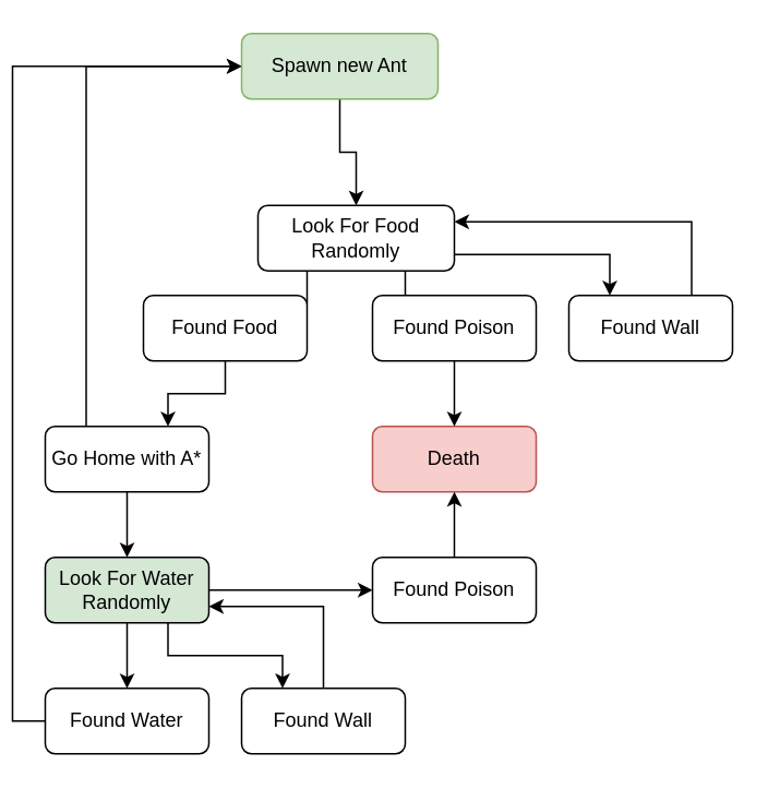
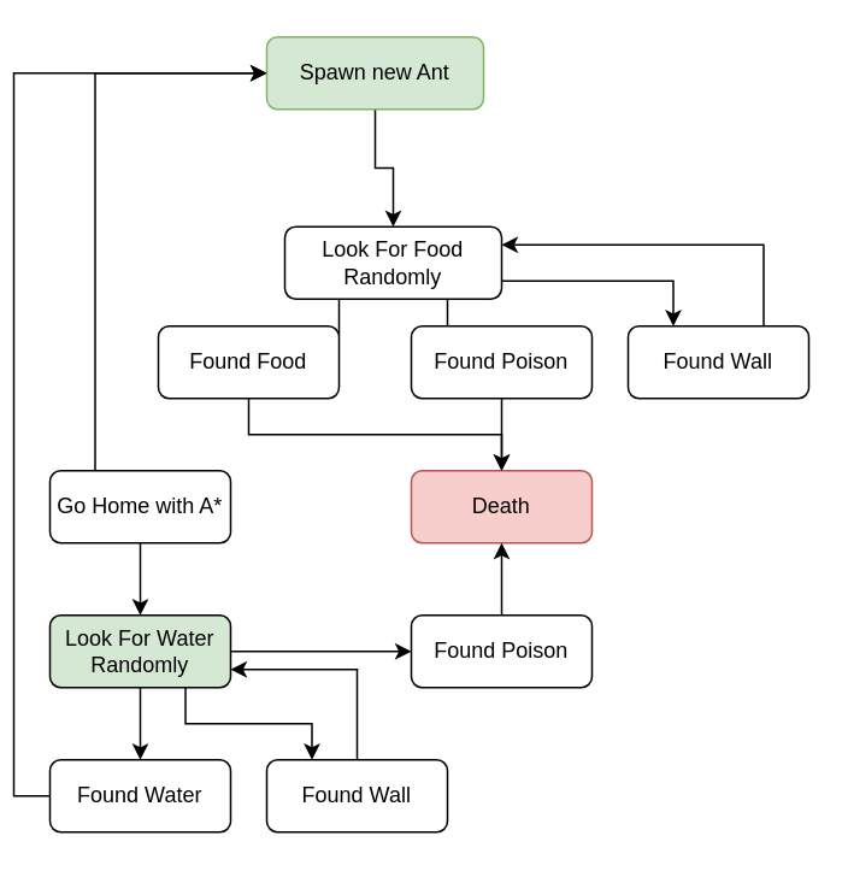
  <mxCell id="0" />
  <mxCell id="1" parent="0" />
  <mxCell id="2" style="edgeStyle=orthogonalEdgeStyle;rounded=0;orthogonalLoop=1;jettySize=auto;html=1;exitX=0.75;exitY=1;exitDx=0;exitDy=0;" edge="1" parent="1" source="5" target="19"><mxGeometry relative="1" as="geometry" /></mxCell>
  <mxCell id="3" style="edgeStyle=orthogonalEdgeStyle;rounded=0;orthogonalLoop=1;jettySize=auto;html=1;exitX=0.25;exitY=1;exitDx=0;exitDy=0;entryX=0.5;entryY=0;entryDx=0;entryDy=0;" edge="1" parent="1" source="5" target="17"><mxGeometry relative="1" as="geometry" /></mxCell>
  <mxCell id="4" style="edgeStyle=orthogonalEdgeStyle;rounded=0;orthogonalLoop=1;jettySize=auto;html=1;exitX=1;exitY=0.75;exitDx=0;exitDy=0;entryX=0.25;entryY=0;entryDx=0;entryDy=0;" edge="1" parent="1" source="5" target="23"><mxGeometry relative="1" as="geometry" /></mxCell>
  <mxCell id="5" value="Look For Food Randomly" style="rounded=1;whiteSpace=wrap;html=1;" vertex="1" parent="1"><mxGeometry x="150" y="125" width="120" height="40" as="geometry" /></mxCell>
  <mxCell id="6" style="edgeStyle=orthogonalEdgeStyle;rounded=0;orthogonalLoop=1;jettySize=auto;html=1;exitX=1;exitY=0.5;exitDx=0;exitDy=0;entryX=0;entryY=0.5;entryDx=0;entryDy=0;" edge="1" parent="1" source="9" target="21"><mxGeometry relative="1" as="geometry" /></mxCell>
  <mxCell id="7" style="edgeStyle=orthogonalEdgeStyle;rounded=0;orthogonalLoop=1;jettySize=auto;html=1;exitX=0.5;exitY=1;exitDx=0;exitDy=0;entryX=0.5;entryY=0;entryDx=0;entryDy=0;" edge="1" parent="1" source="9" target="25"><mxGeometry relative="1" as="geometry" /></mxCell>
  <mxCell id="8" style="edgeStyle=orthogonalEdgeStyle;rounded=0;orthogonalLoop=1;jettySize=auto;html=1;exitX=0.75;exitY=1;exitDx=0;exitDy=0;entryX=0.25;entryY=0;entryDx=0;entryDy=0;" edge="1" parent="1" source="9" target="27"><mxGeometry relative="1" as="geometry" /></mxCell>
  <mxCell id="9" value="Look For Water Randomly" style="rounded=1;whiteSpace=wrap;html=1;fillColor=#d5e8d4;" vertex="1" parent="1"><mxGeometry x="20" y="340" width="100" height="40" as="geometry" /></mxCell>
  <mxCell id="10" style="edgeStyle=orthogonalEdgeStyle;rounded=0;orthogonalLoop=1;jettySize=auto;html=1;exitX=0.25;exitY=0;exitDx=0;exitDy=0;entryX=0;entryY=0.5;entryDx=0;entryDy=0;" edge="1" parent="1" source="12" target="15"><mxGeometry relative="1" as="geometry" /></mxCell>
  <mxCell id="11" style="edgeStyle=orthogonalEdgeStyle;rounded=0;orthogonalLoop=1;jettySize=auto;html=1;exitX=0.5;exitY=1;exitDx=0;exitDy=0;entryX=0.5;entryY=0;entryDx=0;entryDy=0;" edge="1" parent="1" source="12" target="9"><mxGeometry relative="1" as="geometry" /></mxCell>
  <mxCell id="12" value="Go Home with A*" style="rounded=1;whiteSpace=wrap;html=1;" vertex="1" parent="1"><mxGeometry x="20" y="260" width="100" height="40" as="geometry" /></mxCell>
  <mxCell id="13" value="Death" style="rounded=1;whiteSpace=wrap;html=1;fillColor=#f8cecc;strokeColor=#b85450;" vertex="1" parent="1"><mxGeometry x="220" y="260" width="100" height="40" as="geometry" /></mxCell>
  <mxCell id="14" style="edgeStyle=orthogonalEdgeStyle;rounded=0;orthogonalLoop=1;jettySize=auto;html=1;exitX=0.5;exitY=1;exitDx=0;exitDy=0;entryX=0.5;entryY=0;entryDx=0;entryDy=0;" edge="1" parent="1" source="15" target="5"><mxGeometry relative="1" as="geometry" /></mxCell>
  <mxCell id="15" value="Spawn new Ant" style="rounded=1;whiteSpace=wrap;html=1;fillColor=#d5e8d4;strokeColor=#82b366;" vertex="1" parent="1"><mxGeometry x="140" y="20" width="120" height="40" as="geometry" /></mxCell>
- <mxCell id="16" style="edgeStyle=orthogonalEdgeStyle;rounded=0;orthogonalLoop=1;jettySize=auto;html=1;exitX=0.5;exitY=1;exitDx=0;exitDy=0;entryX=0.75;entryY=0;entryDx=0;entryDy=0;" edge="1" parent="1" source="17" target="12"><mxGeometry relative="1" as="geometry" /></mxCell>
+ <mxCell id="16" style="edgeStyle=orthogonalEdgeStyle;rounded=0;orthogonalLoop=1;jettySize=auto;html=1;exitX=0.5;exitY=1;exitDx=0;exitDy=0;" edge="1" parent="1" source="17" target="13"><mxGeometry relative="1" as="geometry" /></mxCell>
  <mxCell id="17" value="Found Food" style="rounded=1;whiteSpace=wrap;html=1;" vertex="1" parent="1"><mxGeometry x="80" y="180" width="100" height="40" as="geometry" /></mxCell>
  <mxCell id="18" style="edgeStyle=orthogonalEdgeStyle;rounded=0;orthogonalLoop=1;jettySize=auto;html=1;exitX=0.5;exitY=1;exitDx=0;exitDy=0;entryX=0.5;entryY=0;entryDx=0;entryDy=0;" edge="1" parent="1" source="19" target="13"><mxGeometry relative="1" as="geometry" /></mxCell>
  <mxCell id="19" value="Found Poison" style="rounded=1;whiteSpace=wrap;html=1;" vertex="1" parent="1"><mxGeometry x="220" y="180" width="100" height="40" as="geometry" /></mxCell>
  <mxCell id="20" style="edgeStyle=orthogonalEdgeStyle;rounded=0;orthogonalLoop=1;jettySize=auto;html=1;exitX=0.5;exitY=0;exitDx=0;exitDy=0;entryX=0.5;entryY=1;entryDx=0;entryDy=0;" edge="1" parent="1" source="21" target="13"><mxGeometry relative="1" as="geometry" /></mxCell>
  <mxCell id="21" value="Found Poison" style="rounded=1;whiteSpace=wrap;html=1;" vertex="1" parent="1"><mxGeometry x="220" y="340" width="100" height="40" as="geometry" /></mxCell>
  <mxCell id="22" style="edgeStyle=orthogonalEdgeStyle;rounded=0;orthogonalLoop=1;jettySize=auto;html=1;exitX=0.75;exitY=0;exitDx=0;exitDy=0;entryX=1;entryY=0.25;entryDx=0;entryDy=0;" edge="1" parent="1" source="23" target="5"><mxGeometry relative="1" as="geometry" /></mxCell>
  <mxCell id="23" value="Found Wall" style="rounded=1;whiteSpace=wrap;html=1;" vertex="1" parent="1"><mxGeometry x="340" y="180" width="100" height="40" as="geometry" /></mxCell>
  <mxCell id="24" style="edgeStyle=orthogonalEdgeStyle;rounded=0;orthogonalLoop=1;jettySize=auto;html=1;exitX=0;exitY=0.5;exitDx=0;exitDy=0;entryX=0;entryY=0.5;entryDx=0;entryDy=0;" edge="1" parent="1" source="25" target="15"><mxGeometry relative="1" as="geometry" /></mxCell>
  <mxCell id="25" value="Found Water" style="rounded=1;whiteSpace=wrap;html=1;" vertex="1" parent="1"><mxGeometry x="20" y="420" width="100" height="40" as="geometry" /></mxCell>
  <mxCell id="26" style="edgeStyle=orthogonalEdgeStyle;rounded=0;orthogonalLoop=1;jettySize=auto;html=1;exitX=0.5;exitY=0;exitDx=0;exitDy=0;entryX=1;entryY=0.75;entryDx=0;entryDy=0;" edge="1" parent="1" source="27" target="9"><mxGeometry relative="1" as="geometry" /></mxCell>
  <mxCell id="27" value="Found Wall" style="rounded=1;whiteSpace=wrap;html=1;" vertex="1" parent="1"><mxGeometry x="140" y="420" width="100" height="40" as="geometry" /></mxCell>
